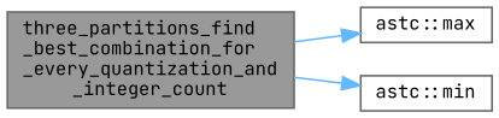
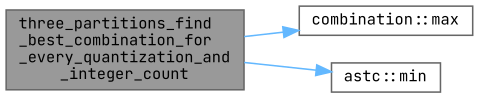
  digraph {
    rankdir=LR
    fontname="JetBrains Mono"
    node [color=grey40 fillcolor=white fontname="JetBrains Mono" fontsize=10 shape=box style=filled]
    edge [color=steelblue1 fontname="JetBrains Mono" fontsize=10 labelfontname=Helvetica labelfontsize=10 style=solid]
    n1 [color=gray40 fillcolor=grey60 fontcolor=black height=0.2 label="three_partitions_find\l_best_combination_for\l_every_quantization_and\l_integer_count" width=0.4]
-   n2 [height=0.2 label="astc::max" width=0.4]
+   n2 [height=0.2 label="combination::max" width=0.4]
    n3 [height=0.2 label="astc::min" width=0.4]
    n1 -> n2
    n1 -> n3
  }
